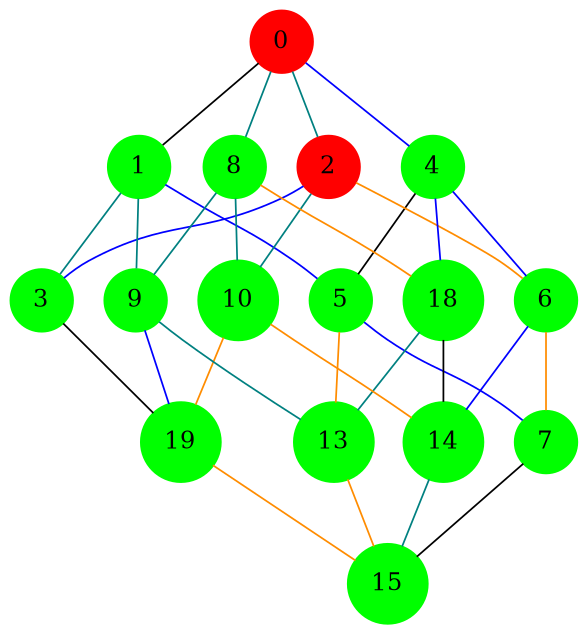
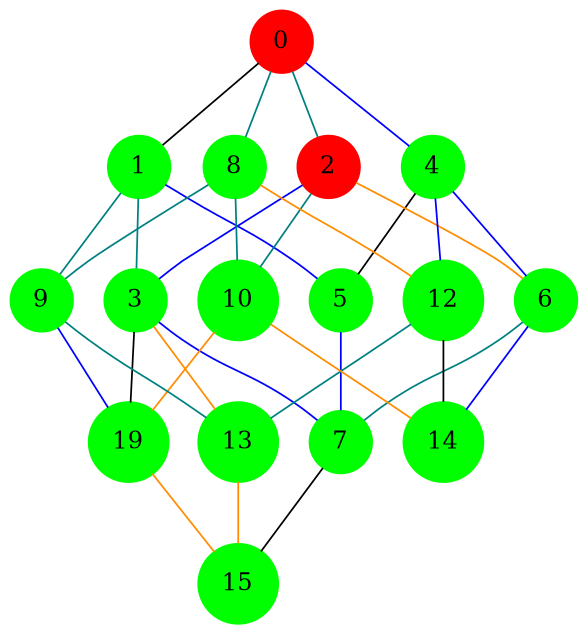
  digraph {
    rankdir=BT
    node [color="#00FF00" shape=circle style=filled]
    edge [color=teal dir=none]
    0 [color="#FF0000"]
    1
    2 [color="#FF0000"]
    3
    4
    5
    6
    7
    8
    9
    10
    n12 [label=19]
-   12 [label=18]
+   12
    13
    14
    15
    1 -> 0 [color=black]
    2 -> 0
    3 -> 1
    3 -> 2 [color=blue]
    4 -> 0 [color=blue]
    5 -> 1 [color=blue]
    5 -> 4 [color=black]
    6 -> 2 [color=darkorange]
    6 -> 4 [color=blue]
+   7 -> 3 [color=blue]
    7 -> 5 [color=blue]
-   7 -> 6 [color=darkorange]
+   7 -> 6
    8 -> 0
    9 -> 1
    9 -> 8
    10 -> 2
    10 -> 8
    n12 -> 3 [color=black]
    n12 -> 9 [color=blue]
    n12 -> 10 [color=darkorange]
    12 -> 4 [color=blue]
    12 -> 8 [color=darkorange]
-   13 -> 5 [color=darkorange]
+   13 -> 3 [color=darkorange]
    13 -> 9
    13 -> 12
    14 -> 6 [color=blue]
    14 -> 10 [color=darkorange]
    14 -> 12 [color=black]
    15 -> 7 [color=black]
    15 -> n12 [color=darkorange]
    15 -> 13 [color=darkorange]
-   15 -> 14
  }
